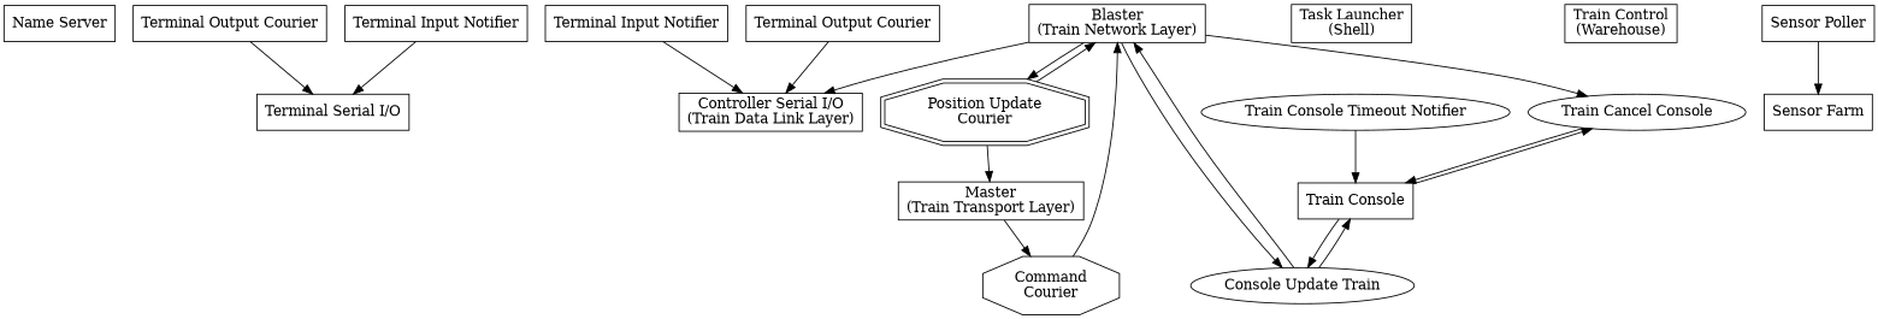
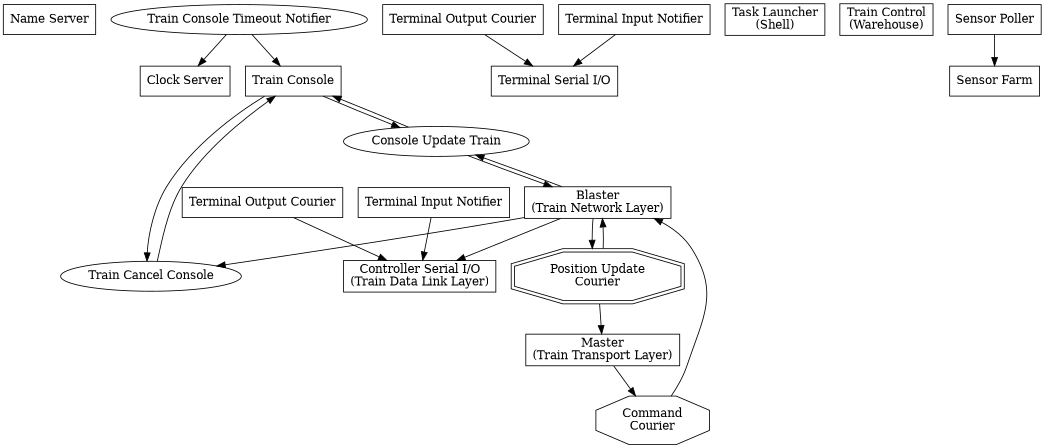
  digraph {
    node [shape=record]
    n1 [label="Name Server"]
+   n2 [label="Clock Server"]
    n3 [label="Terminal Serial I/O"]
    n4 [label="Terminal Output Courier"]
    n5 [label="Terminal Input Notifier"]
    n6 [label="Controller Serial I/O&#10;(Train Data Link Layer)"]
    n7 [label="Terminal Output Courier"]
    n8 [label="Terminal Input Notifier"]
    n9 [label="Blaster&#10;(Train Network Layer)"]
    n10 [label="Position Update&#10;Courier" shape=doubleoctagon]
    n11 [label="Train Cancel Console" shape=oval]
    n12 [label="Console Update Train" shape=oval]
    n13 [label="Master&#10;(Train Transport Layer)"]
    n14 [label="Train Console"]
    n15 [label="Task Launcher&#10;(Shell)"]
    n16 [label="Train Control&#10;(Warehouse)"]
    n17 [label="Command&#10;Courier" shape=octagon]
    n18 [label="Sensor Poller"]
    n19 [label="Sensor Farm"]
    n20 [label="Train Console Timeout Notifier" shape=oval]
    n4 -> n3
    n5 -> n3
    n7 -> n6
    n8 -> n6
    n9 -> n6
    n9 -> n10
    n9 -> n11
    n9 -> n12
    n10 -> n9
    n10 -> n13
    n11 -> n14
    n12 -> n9
    n12 -> n14
    n13 -> n17
    n14 -> n11
    n14 -> n12
    n17 -> n9
    n18 -> n19
+   n20 -> n2
    n20 -> n14
  }
